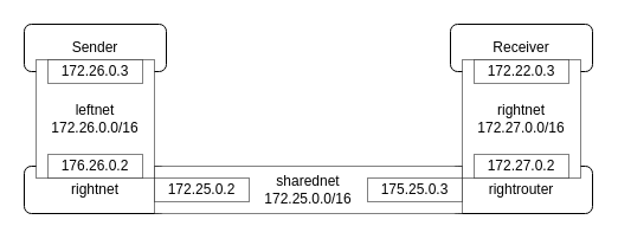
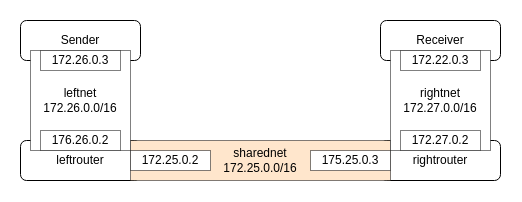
  <mxCell id="0" />
  <mxCell id="1" parent="0" />
  <mxCell id="2" value="rightrouter" style="rounded=1;whiteSpace=wrap;html=1;" vertex="1" parent="1"><mxGeometry x="380" y="140" width="120" height="40" as="geometry" /></mxCell>
- <mxCell id="3" value="rightnet" style="rounded=1;whiteSpace=wrap;html=1;" vertex="1" parent="1"><mxGeometry x="20" y="140" width="120" height="40" as="geometry" /></mxCell>
- <mxCell id="4" value="&lt;div&gt;sharednet&lt;/div&gt;&lt;div&gt;172.25.0.0/16&lt;br&gt;&lt;/div&gt;" style="rounded=0;whiteSpace=wrap;html=1;dashed=1;dashPattern=1 1;strokeColor=default;" vertex="1" parent="1"><mxGeometry x="130" y="140" width="260" height="40" as="geometry" /></mxCell>
+ <mxCell id="3" value="leftrouter" style="rounded=1;whiteSpace=wrap;html=1;" vertex="1" parent="1"><mxGeometry x="20" y="140" width="120" height="40" as="geometry" /></mxCell>
+ <mxCell id="4" value="&lt;div&gt;sharednet&lt;/div&gt;&lt;div&gt;172.25.0.0/16&lt;br&gt;&lt;/div&gt;" style="rounded=0;whiteSpace=wrap;html=1;dashed=1;dashPattern=1 1;strokeColor=default;fillColor=#ffe6cc;" vertex="1" parent="1"><mxGeometry x="130" y="140" width="260" height="40" as="geometry" /></mxCell>
  <mxCell id="5" value="Receiver" style="rounded=1;whiteSpace=wrap;html=1;" vertex="1" parent="1"><mxGeometry x="380" y="20" width="120" height="40" as="geometry" /></mxCell>
  <mxCell id="6" value="&lt;div&gt;rightnet&lt;/div&gt;&lt;div&gt;172.27.0.0/16&lt;br&gt;&lt;/div&gt;" style="rounded=0;whiteSpace=wrap;html=1;dashed=1;dashPattern=1 1;strokeColor=default;" vertex="1" parent="1"><mxGeometry x="390" y="50" width="100" height="100" as="geometry" /></mxCell>
  <mxCell id="7" value="Sender" style="rounded=1;whiteSpace=wrap;html=1;" vertex="1" parent="1"><mxGeometry x="20" y="20" width="120" height="40" as="geometry" /></mxCell>
  <mxCell id="8" value="&lt;div&gt;leftnet&lt;/div&gt;&lt;div&gt;172.26.0.0/16&lt;br&gt;&lt;/div&gt;" style="rounded=0;whiteSpace=wrap;html=1;dashed=1;dashPattern=1 1;strokeColor=default;" vertex="1" parent="1"><mxGeometry x="30" y="50" width="100" height="100" as="geometry" /></mxCell>
  <mxCell id="9" value="172.26.0.3" style="rounded=0;whiteSpace=wrap;html=1;dashed=1;dashPattern=1 1;strokeColor=default;" vertex="1" parent="1"><mxGeometry x="40" y="50" width="80" height="20" as="geometry" /></mxCell>
  <mxCell id="10" value="176.26.0.2" style="rounded=0;whiteSpace=wrap;html=1;dashed=1;dashPattern=1 1;strokeColor=default;" vertex="1" parent="1"><mxGeometry x="40" y="130" width="80" height="20" as="geometry" /></mxCell>
  <mxCell id="11" value="172.25.0.2" style="rounded=0;whiteSpace=wrap;html=1;dashed=1;dashPattern=1 1;strokeColor=default;" vertex="1" parent="1"><mxGeometry x="130" y="150" width="80" height="20" as="geometry" /></mxCell>
  <mxCell id="12" value="175.25.0.3" style="rounded=0;whiteSpace=wrap;html=1;dashed=1;dashPattern=1 1;strokeColor=default;" vertex="1" parent="1"><mxGeometry x="310" y="150" width="80" height="20" as="geometry" /></mxCell>
  <mxCell id="13" value="172.22.0.3" style="rounded=0;whiteSpace=wrap;html=1;dashed=1;dashPattern=1 1;strokeColor=default;" vertex="1" parent="1"><mxGeometry x="400" y="50" width="80" height="20" as="geometry" /></mxCell>
  <mxCell id="14" value="172.27.0.2" style="rounded=0;whiteSpace=wrap;html=1;dashed=1;dashPattern=1 1;strokeColor=default;" vertex="1" parent="1"><mxGeometry x="400" y="130" width="80" height="20" as="geometry" /></mxCell>
